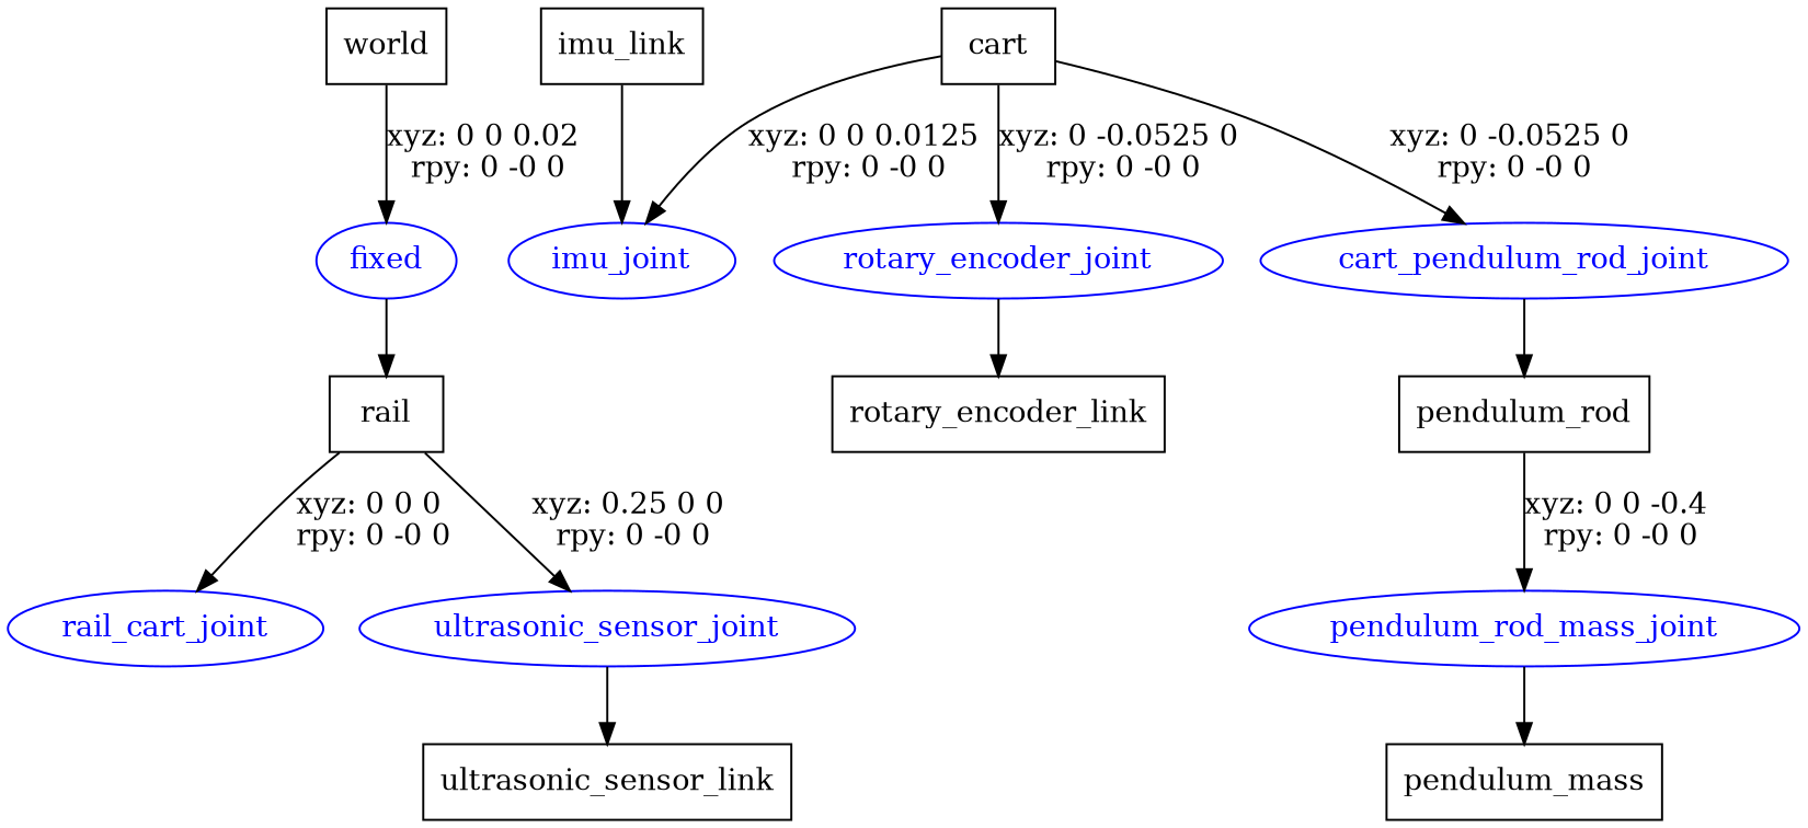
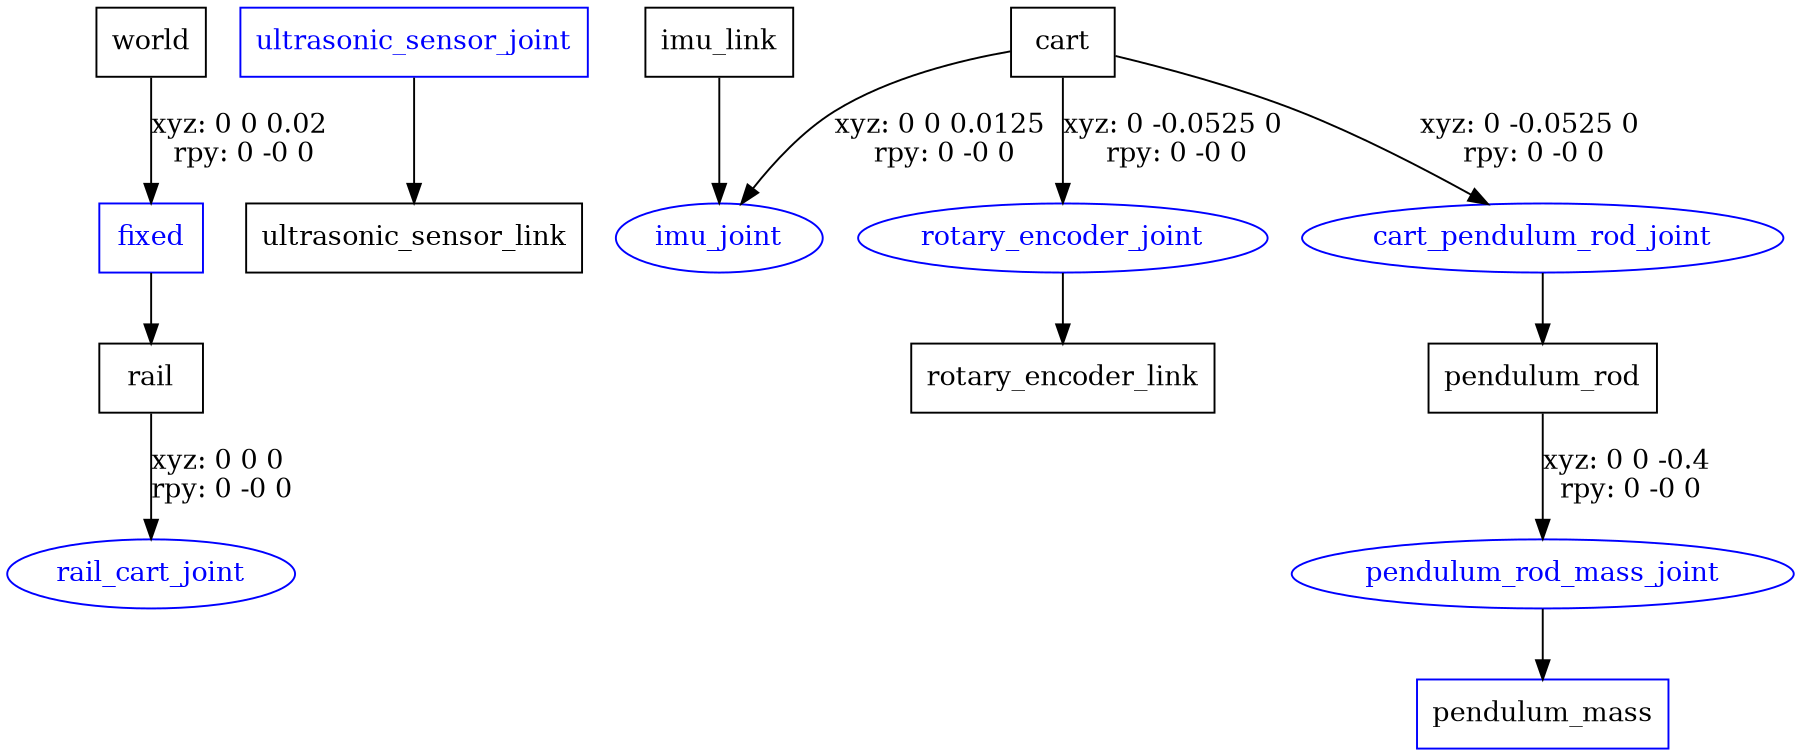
  digraph {
    node [shape=box]
    n1 [label=world]
-   fixed [color=blue fontcolor=blue shape=ellipse]
+   fixed [color=blue fontcolor=blue]
    n3 [label=rail]
    rail_cart_joint [color=blue fontcolor=blue shape=ellipse]
-   ultrasonic_sensor_joint [color=blue fontcolor=blue shape=ellipse]
+   ultrasonic_sensor_joint [color=blue fontcolor=blue]
    n6 [label=ultrasonic_sensor_link]
    n7 [label=cart]
    cart_pendulum_rod_joint [color=blue fontcolor=blue shape=ellipse]
    imu_joint [color=blue fontcolor=blue shape=ellipse]
    rotary_encoder_joint [color=blue fontcolor=blue shape=ellipse]
    n11 [label=pendulum_rod]
    n12 [label=rotary_encoder_link]
    pendulum_rod_mass_joint [color=blue fontcolor=blue shape=ellipse]
-   n14 [label=pendulum_mass]
+   n14 [label=pendulum_mass color=blue]
    n15 [label=imu_link]
    n1 -> fixed [label="xyz: 0 0 0.02 \nrpy: 0 -0 0"]
    fixed -> n3
    n3 -> rail_cart_joint [label="xyz: 0 0 0 \nrpy: 0 -0 0"]
-   n3 -> ultrasonic_sensor_joint [label="xyz: 0.25 0 0 \nrpy: 0 -0 0"]
    ultrasonic_sensor_joint -> n6
    n7 -> cart_pendulum_rod_joint [label="xyz: 0 -0.0525 0 \nrpy: 0 -0 0"]
    n7 -> imu_joint [label="xyz: 0 0 0.0125 \nrpy: 0 -0 0"]
    n7 -> rotary_encoder_joint [label="xyz: 0 -0.0525 0 \nrpy: 0 -0 0"]
    cart_pendulum_rod_joint -> n11
    rotary_encoder_joint -> n12
    n11 -> pendulum_rod_mass_joint [label="xyz: 0 0 -0.4 \nrpy: 0 -0 0"]
    pendulum_rod_mass_joint -> n14
    n15 -> imu_joint
  }
